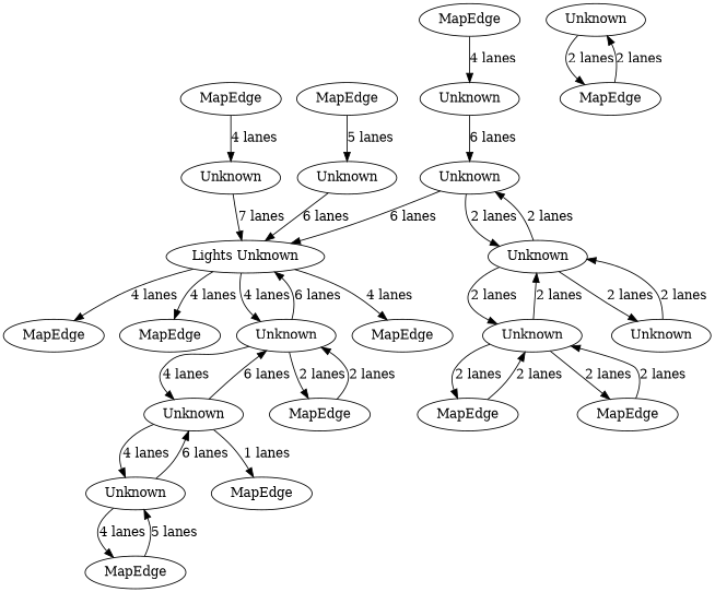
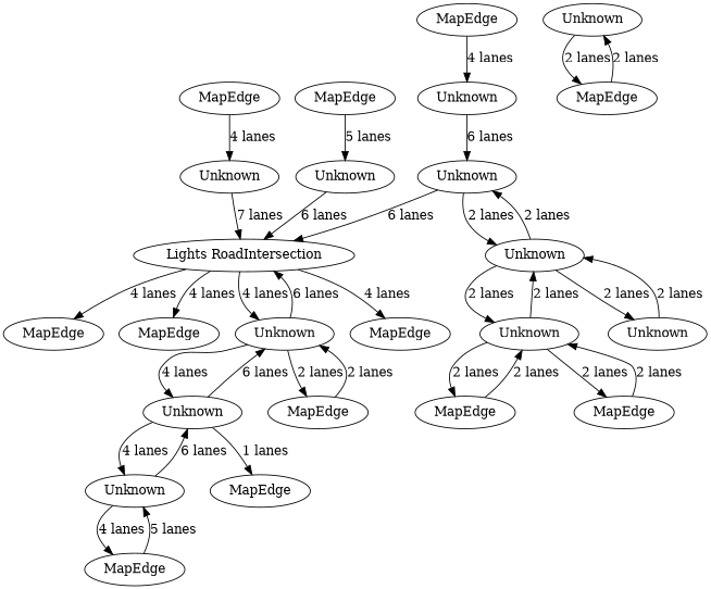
  digraph {
    n1 [label=MapEdge]
    n2 [label=Unknown]
    n3 [label=MapEdge]
    n4 [label=MapEdge]
    n5 [label=Unknown]
-   n6 [label="Lights Unknown"]
+   n6 [label="Lights RoadIntersection"]
    n7 [label=MapEdge]
    n8 [label=Unknown]
    n9 [label=MapEdge]
    n10 [label=MapEdge]
    n11 [label=Unknown]
    n12 [label=MapEdge]
    n13 [label=Unknown]
    n14 [label=Unknown]
    n15 [label=MapEdge]
    n16 [label=Unknown]
    n17 [label=Unknown]
    n18 [label=MapEdge]
    n19 [label=Unknown]
    n20 [label=MapEdge]
    n21 [label=Unknown]
    n22 [label=MapEdge]
    n23 [label=Unknown]
    n24 [label=MapEdge]
    n1 -> n2 [label="4 lanes"]
    n2 -> n6 [label="7 lanes"]
    n4 -> n5 [label="4 lanes"]
    n5 -> n16 [label="6 lanes"]
    n6 -> n3 [label="4 lanes"]
    n6 -> n7 [label="4 lanes"]
    n6 -> n8 [label="4 lanes"]
    n6 -> n9 [label="4 lanes"]
    n8 -> n6 [label="6 lanes"]
    n8 -> n14 [label="4 lanes"]
    n8 -> n20 [label="2 lanes"]
    n10 -> n11 [label="5 lanes"]
    n11 -> n6 [label="6 lanes"]
    n12 -> n13 [label="5 lanes"]
    n13 -> n12 [label="4 lanes"]
    n13 -> n14 [label="6 lanes"]
    n14 -> n8 [label="6 lanes"]
    n14 -> n13 [label="4 lanes"]
    n14 -> n15 [label="1 lanes"]
    n16 -> n6 [label="6 lanes"]
    n16 -> n17 [label="2 lanes"]
    n17 -> n16 [label="2 lanes"]
    n17 -> n19 [label="2 lanes"]
    n17 -> n21 [label="2 lanes"]
    n18 -> n19 [label="2 lanes"]
    n19 -> n17 [label="2 lanes"]
    n19 -> n18 [label="2 lanes"]
    n19 -> n22 [label="2 lanes"]
    n20 -> n8 [label="2 lanes"]
    n21 -> n17 [label="2 lanes"]
    n22 -> n19 [label="2 lanes"]
    n23 -> n24 [label="2 lanes"]
    n24 -> n23 [label="2 lanes"]
  }
